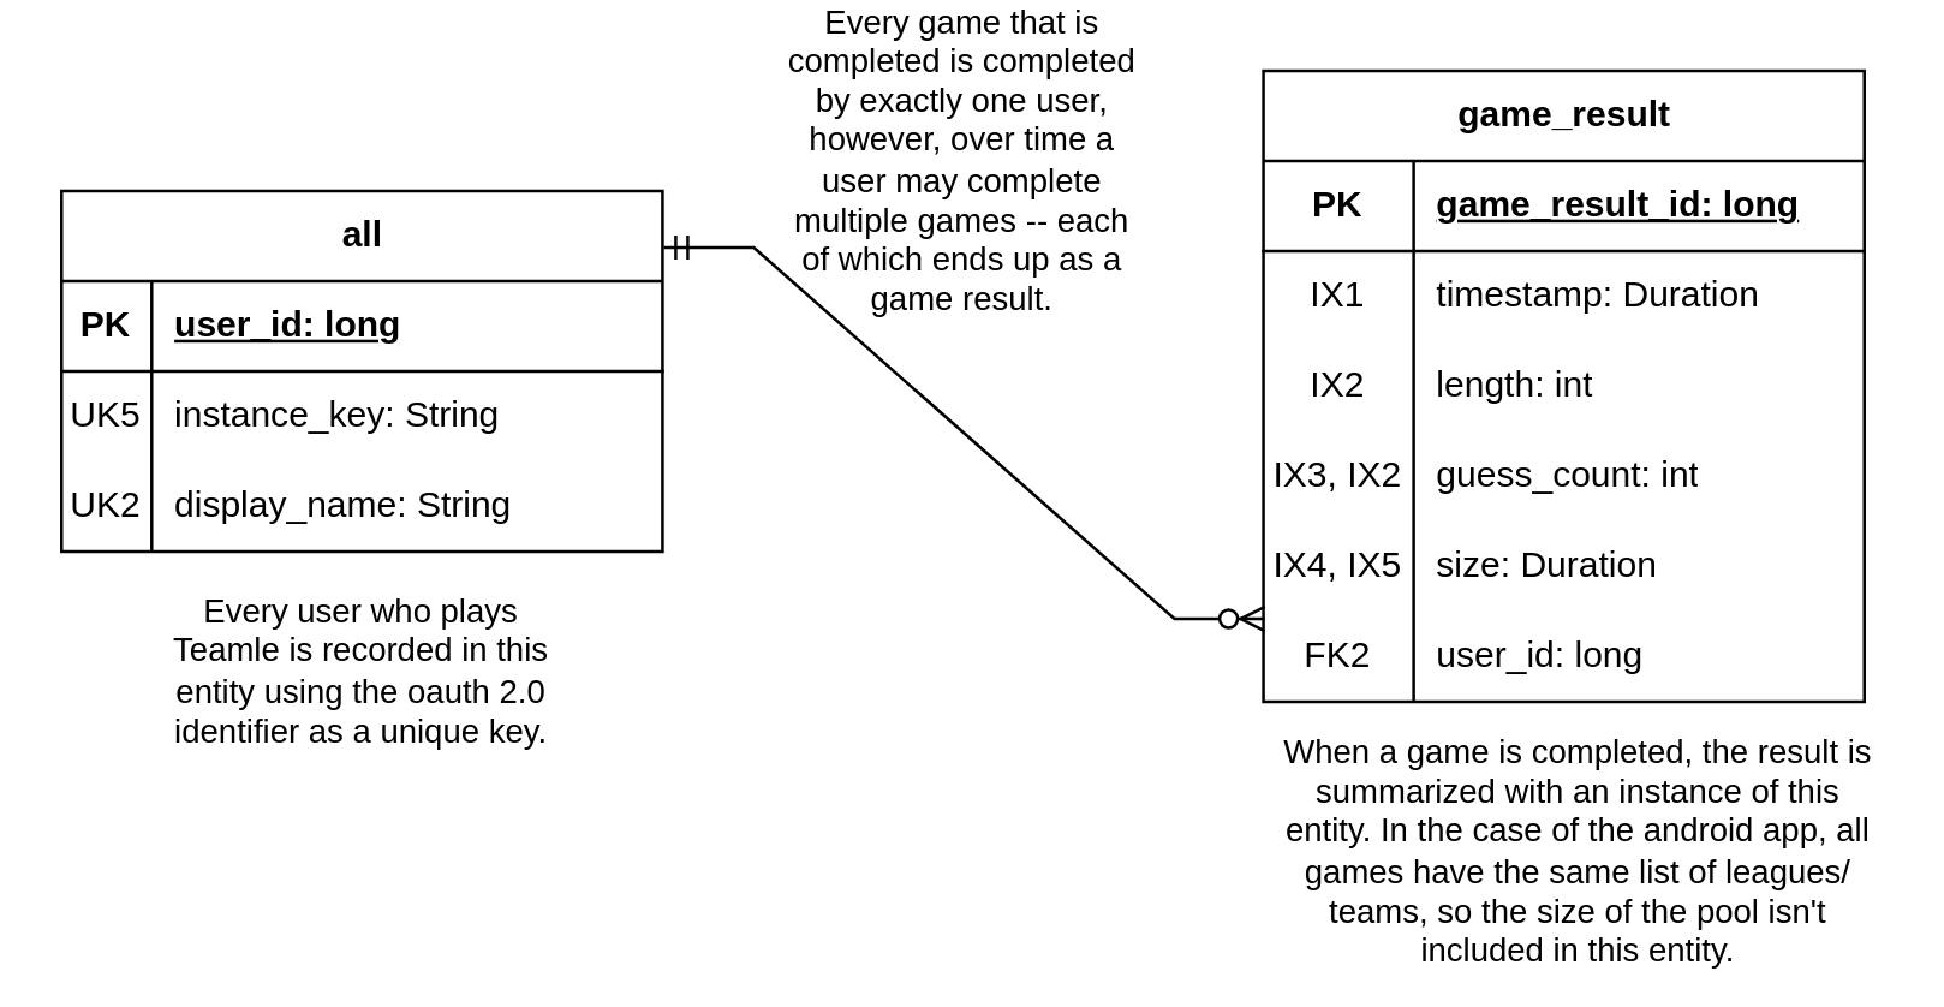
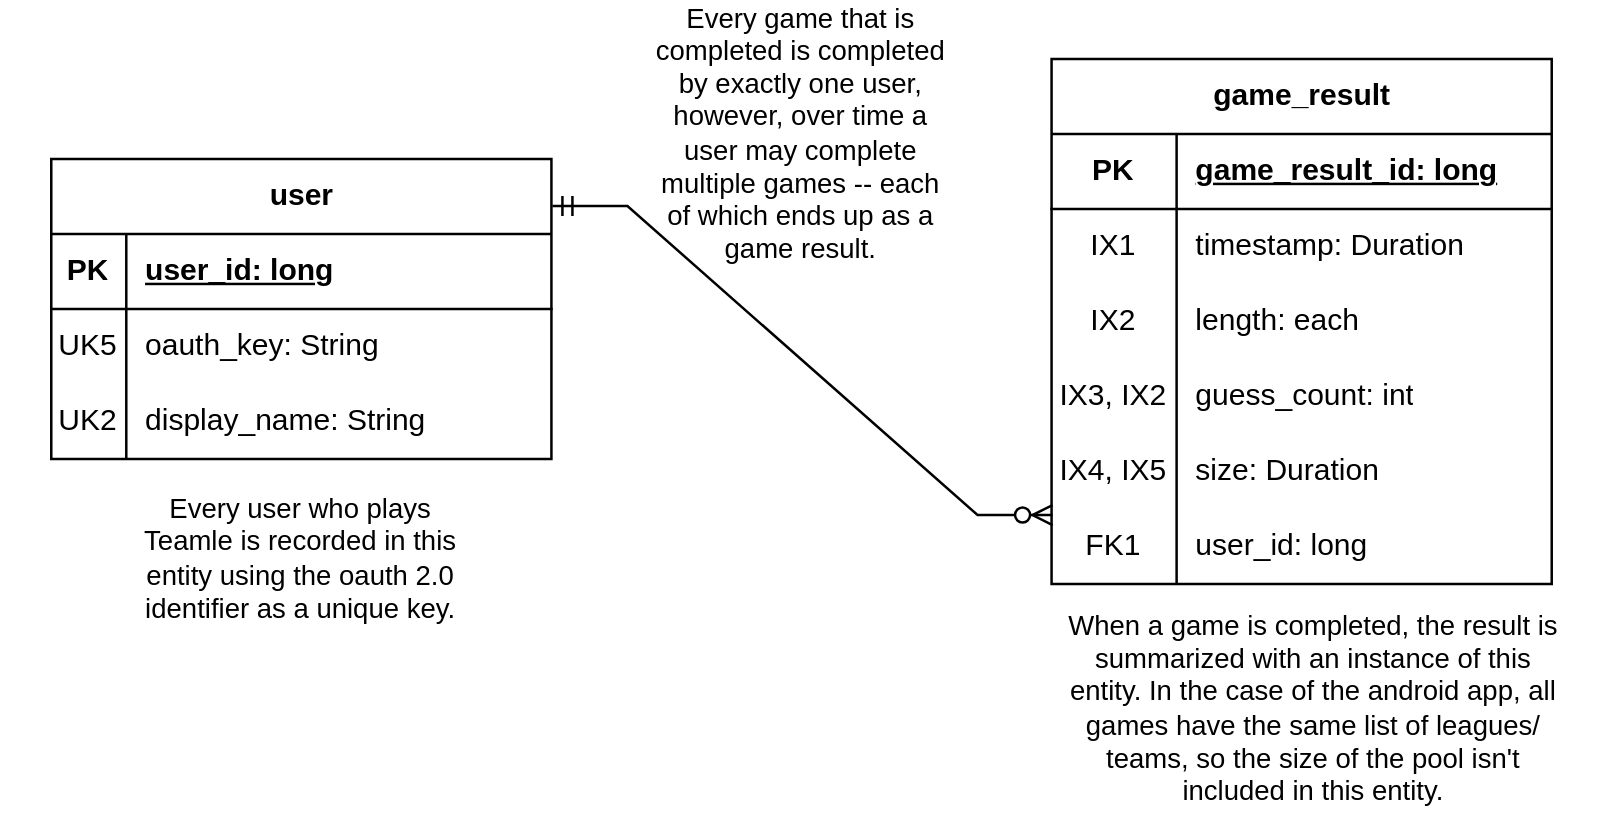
  <mxCell id="0" />
  <mxCell id="1" parent="0" />
- <mxCell id="2" value="all" style="shape=table;startSize=30;container=1;collapsible=1;childLayout=tableLayout;fixedRows=1;rowLines=0;fontStyle=1;align=center;resizeLast=1;html=1;" vertex="1" parent="1"><mxGeometry x="20" y="60" width="200" height="120" as="geometry" /></mxCell>
+ <mxCell id="2" value="user" style="shape=table;startSize=30;container=1;collapsible=1;childLayout=tableLayout;fixedRows=1;rowLines=0;fontStyle=1;align=center;resizeLast=1;html=1;" vertex="1" parent="1"><mxGeometry x="20" y="60" width="200" height="120" as="geometry" /></mxCell>
  <mxCell id="3" value="" style="shape=tableRow;horizontal=0;startSize=0;swimlaneHead=0;swimlaneBody=0;fillColor=none;collapsible=0;dropTarget=0;points=[[0,0.5],[1,0.5]];portConstraint=eastwest;top=0;left=0;right=0;bottom=1;" vertex="1" parent="2"><mxGeometry y="30" width="200" height="30" as="geometry" /></mxCell>
  <mxCell id="4" value="PK" style="shape=partialRectangle;connectable=0;fillColor=none;top=0;left=0;bottom=0;right=0;fontStyle=1;overflow=hidden;whiteSpace=wrap;html=1;" vertex="1" parent="3"><mxGeometry width="30" height="30" as="geometry"><mxRectangle width="30" height="30" as="alternateBounds" /></mxGeometry></mxCell>
  <mxCell id="5" value="user_id: long" style="shape=partialRectangle;connectable=0;fillColor=none;top=0;left=0;bottom=0;right=0;align=left;spacingLeft=6;fontStyle=5;overflow=hidden;whiteSpace=wrap;html=1;" vertex="1" parent="3"><mxGeometry x="30" width="170" height="30" as="geometry"><mxRectangle width="170" height="30" as="alternateBounds" /></mxGeometry></mxCell>
  <mxCell id="6" value="" style="shape=tableRow;horizontal=0;startSize=0;swimlaneHead=0;swimlaneBody=0;fillColor=none;collapsible=0;dropTarget=0;points=[[0,0.5],[1,0.5]];portConstraint=eastwest;top=0;left=0;right=0;bottom=0;" vertex="1" parent="2"><mxGeometry y="60" width="200" height="30" as="geometry" /></mxCell>
  <mxCell id="7" value="UK5" style="shape=partialRectangle;connectable=0;fillColor=none;top=0;left=0;bottom=0;right=0;editable=1;overflow=hidden;whiteSpace=wrap;html=1;" vertex="1" parent="6"><mxGeometry width="30" height="30" as="geometry"><mxRectangle width="30" height="30" as="alternateBounds" /></mxGeometry></mxCell>
- <mxCell id="8" value="instance_key: String" style="shape=partialRectangle;connectable=0;fillColor=none;top=0;left=0;bottom=0;right=0;align=left;spacingLeft=6;overflow=hidden;whiteSpace=wrap;html=1;" vertex="1" parent="6"><mxGeometry x="30" width="170" height="30" as="geometry"><mxRectangle width="170" height="30" as="alternateBounds" /></mxGeometry></mxCell>
+ <mxCell id="8" value="oauth_key: String" style="shape=partialRectangle;connectable=0;fillColor=none;top=0;left=0;bottom=0;right=0;align=left;spacingLeft=6;overflow=hidden;whiteSpace=wrap;html=1;" vertex="1" parent="6"><mxGeometry x="30" width="170" height="30" as="geometry"><mxRectangle width="170" height="30" as="alternateBounds" /></mxGeometry></mxCell>
  <mxCell id="9" value="" style="shape=tableRow;horizontal=0;startSize=0;swimlaneHead=0;swimlaneBody=0;fillColor=none;collapsible=0;dropTarget=0;points=[[0,0.5],[1,0.5]];portConstraint=eastwest;top=0;left=0;right=0;bottom=0;" vertex="1" parent="2"><mxGeometry y="90" width="200" height="30" as="geometry" /></mxCell>
  <mxCell id="10" value="UK2" style="shape=partialRectangle;connectable=0;fillColor=none;top=0;left=0;bottom=0;right=0;editable=1;overflow=hidden;whiteSpace=wrap;html=1;" vertex="1" parent="9"><mxGeometry width="30" height="30" as="geometry"><mxRectangle width="30" height="30" as="alternateBounds" /></mxGeometry></mxCell>
  <mxCell id="11" value="display_name: String" style="shape=partialRectangle;connectable=0;fillColor=none;top=0;left=0;bottom=0;right=0;align=left;spacingLeft=6;overflow=hidden;whiteSpace=wrap;html=1;" vertex="1" parent="9"><mxGeometry x="30" width="170" height="30" as="geometry"><mxRectangle width="170" height="30" as="alternateBounds" /></mxGeometry></mxCell>
  <mxCell id="12" value="game_result" style="shape=table;startSize=30;container=1;collapsible=1;childLayout=tableLayout;fixedRows=1;rowLines=0;fontStyle=1;align=center;resizeLast=1;html=1;" vertex="1" parent="1"><mxGeometry x="420" y="20" width="200" height="210" as="geometry" /></mxCell>
  <mxCell id="13" value="" style="shape=tableRow;horizontal=0;startSize=0;swimlaneHead=0;swimlaneBody=0;fillColor=none;collapsible=0;dropTarget=0;points=[[0,0.5],[1,0.5]];portConstraint=eastwest;top=0;left=0;right=0;bottom=1;" vertex="1" parent="12"><mxGeometry y="30" width="200" height="30" as="geometry" /></mxCell>
  <mxCell id="14" value="PK" style="shape=partialRectangle;connectable=0;fillColor=none;top=0;left=0;bottom=0;right=0;fontStyle=1;overflow=hidden;whiteSpace=wrap;html=1;" vertex="1" parent="13"><mxGeometry width="50" height="30" as="geometry"><mxRectangle width="50" height="30" as="alternateBounds" /></mxGeometry></mxCell>
  <mxCell id="15" value="game_result_id: long" style="shape=partialRectangle;connectable=0;fillColor=none;top=0;left=0;bottom=0;right=0;align=left;spacingLeft=6;fontStyle=5;overflow=hidden;whiteSpace=wrap;html=1;" vertex="1" parent="13"><mxGeometry x="50" width="150" height="30" as="geometry"><mxRectangle width="150" height="30" as="alternateBounds" /></mxGeometry></mxCell>
  <mxCell id="16" value="" style="shape=tableRow;horizontal=0;startSize=0;swimlaneHead=0;swimlaneBody=0;fillColor=none;collapsible=0;dropTarget=0;points=[[0,0.5],[1,0.5]];portConstraint=eastwest;top=0;left=0;right=0;bottom=0;" vertex="1" parent="12"><mxGeometry y="60" width="200" height="30" as="geometry" /></mxCell>
  <mxCell id="17" value="IX1" style="shape=partialRectangle;connectable=0;fillColor=none;top=0;left=0;bottom=0;right=0;editable=1;overflow=hidden;whiteSpace=wrap;html=1;" vertex="1" parent="16"><mxGeometry width="50" height="30" as="geometry"><mxRectangle width="50" height="30" as="alternateBounds" /></mxGeometry></mxCell>
  <mxCell id="18" value="timestamp: Duration" style="shape=partialRectangle;connectable=0;fillColor=none;top=0;left=0;bottom=0;right=0;align=left;spacingLeft=6;overflow=hidden;whiteSpace=wrap;html=1;" vertex="1" parent="16"><mxGeometry x="50" width="150" height="30" as="geometry"><mxRectangle width="150" height="30" as="alternateBounds" /></mxGeometry></mxCell>
  <mxCell id="19" value="" style="shape=tableRow;horizontal=0;startSize=0;swimlaneHead=0;swimlaneBody=0;fillColor=none;collapsible=0;dropTarget=0;points=[[0,0.5],[1,0.5]];portConstraint=eastwest;top=0;left=0;right=0;bottom=0;" vertex="1" parent="12"><mxGeometry y="90" width="200" height="30" as="geometry" /></mxCell>
  <mxCell id="20" value="IX2" style="shape=partialRectangle;connectable=0;fillColor=none;top=0;left=0;bottom=0;right=0;editable=1;overflow=hidden;whiteSpace=wrap;html=1;" vertex="1" parent="19"><mxGeometry width="50" height="30" as="geometry"><mxRectangle width="50" height="30" as="alternateBounds" /></mxGeometry></mxCell>
- <mxCell id="21" value="length: int" style="shape=partialRectangle;connectable=0;fillColor=none;top=0;left=0;bottom=0;right=0;align=left;spacingLeft=6;overflow=hidden;whiteSpace=wrap;html=1;" vertex="1" parent="19"><mxGeometry x="50" width="150" height="30" as="geometry"><mxRectangle width="150" height="30" as="alternateBounds" /></mxGeometry></mxCell>
+ <mxCell id="21" value="length: each" style="shape=partialRectangle;connectable=0;fillColor=none;top=0;left=0;bottom=0;right=0;align=left;spacingLeft=6;overflow=hidden;whiteSpace=wrap;html=1;" vertex="1" parent="19"><mxGeometry x="50" width="150" height="30" as="geometry"><mxRectangle width="150" height="30" as="alternateBounds" /></mxGeometry></mxCell>
  <mxCell id="22" value="" style="shape=tableRow;horizontal=0;startSize=0;swimlaneHead=0;swimlaneBody=0;fillColor=none;collapsible=0;dropTarget=0;points=[[0,0.5],[1,0.5]];portConstraint=eastwest;top=0;left=0;right=0;bottom=0;" vertex="1" parent="12"><mxGeometry y="120" width="200" height="30" as="geometry" /></mxCell>
  <mxCell id="23" value="IX3, IX2" style="shape=partialRectangle;connectable=0;fillColor=none;top=0;left=0;bottom=0;right=0;editable=1;overflow=hidden;whiteSpace=wrap;html=1;" vertex="1" parent="22"><mxGeometry width="50" height="30" as="geometry"><mxRectangle width="50" height="30" as="alternateBounds" /></mxGeometry></mxCell>
  <mxCell id="24" value="guess_count: int" style="shape=partialRectangle;connectable=0;fillColor=none;top=0;left=0;bottom=0;right=0;align=left;spacingLeft=6;overflow=hidden;whiteSpace=wrap;html=1;" vertex="1" parent="22"><mxGeometry x="50" width="150" height="30" as="geometry"><mxRectangle width="150" height="30" as="alternateBounds" /></mxGeometry></mxCell>
  <mxCell id="25" value="" style="shape=tableRow;horizontal=0;startSize=0;swimlaneHead=0;swimlaneBody=0;fillColor=none;collapsible=0;dropTarget=0;points=[[0,0.5],[1,0.5]];portConstraint=eastwest;top=0;left=0;right=0;bottom=0;" vertex="1" parent="12"><mxGeometry y="150" width="200" height="30" as="geometry" /></mxCell>
  <mxCell id="26" value="IX4, IX5" style="shape=partialRectangle;connectable=0;fillColor=none;top=0;left=0;bottom=0;right=0;editable=1;overflow=hidden;whiteSpace=wrap;html=1;" vertex="1" parent="25"><mxGeometry width="50" height="30" as="geometry"><mxRectangle width="50" height="30" as="alternateBounds" /></mxGeometry></mxCell>
  <mxCell id="27" value="size: Duration" style="shape=partialRectangle;connectable=0;fillColor=none;top=0;left=0;bottom=0;right=0;align=left;spacingLeft=6;overflow=hidden;whiteSpace=wrap;html=1;" vertex="1" parent="25"><mxGeometry x="50" width="150" height="30" as="geometry"><mxRectangle width="150" height="30" as="alternateBounds" /></mxGeometry></mxCell>
  <mxCell id="28" value="" style="shape=tableRow;horizontal=0;startSize=0;swimlaneHead=0;swimlaneBody=0;fillColor=none;collapsible=0;dropTarget=0;points=[[0,0.5],[1,0.5]];portConstraint=eastwest;top=0;left=0;right=0;bottom=0;" vertex="1" parent="12"><mxGeometry y="180" width="200" height="30" as="geometry" /></mxCell>
- <mxCell id="29" value="FK2" style="shape=partialRectangle;connectable=0;fillColor=none;top=0;left=0;bottom=0;right=0;editable=1;overflow=hidden;whiteSpace=wrap;html=1;" vertex="1" parent="28"><mxGeometry width="50" height="30" as="geometry"><mxRectangle width="50" height="30" as="alternateBounds" /></mxGeometry></mxCell>
+ <mxCell id="29" value="FK1" style="shape=partialRectangle;connectable=0;fillColor=none;top=0;left=0;bottom=0;right=0;editable=1;overflow=hidden;whiteSpace=wrap;html=1;" vertex="1" parent="28"><mxGeometry width="50" height="30" as="geometry"><mxRectangle width="50" height="30" as="alternateBounds" /></mxGeometry></mxCell>
  <mxCell id="30" value="user_id: long" style="shape=partialRectangle;connectable=0;fillColor=none;top=0;left=0;bottom=0;right=0;align=left;spacingLeft=6;overflow=hidden;whiteSpace=wrap;html=1;" vertex="1" parent="28"><mxGeometry x="50" width="150" height="30" as="geometry"><mxRectangle width="150" height="30" as="alternateBounds" /></mxGeometry></mxCell>
  <mxCell id="31" value="" style="edgeStyle=entityRelationEdgeStyle;fontSize=12;html=1;endArrow=ERzeroToMany;startArrow=ERmandOne;rounded=0;exitX=1.002;exitY=0.157;exitDx=0;exitDy=0;exitPerimeter=0;entryX=0.002;entryY=0.08;entryDx=0;entryDy=0;entryPerimeter=0;" edge="1" parent="1" source="2" target="28"><mxGeometry width="100" height="100" relative="1" as="geometry"><mxPoint x="320" y="160" as="sourcePoint" /><mxPoint x="420" y="210" as="targetPoint" /></mxGeometry></mxCell>
  <mxCell id="32" value="Every user who plays Teamle is recorded in this entity using the oauth 2.0 identifier as a unique key." style="whiteSpace=wrap;html=1;strokeColor=none;fillColor=none;fontSize=11;" vertex="1" parent="1"><mxGeometry x="50" y="180" width="140" height="80" as="geometry" /></mxCell>
  <mxCell id="33" value="When a game is completed, the result is summarized with an instance of this entity. In the case of the android app, all games have the same list of leagues/ teams, so the size of the pool isn't included in this entity." style="whiteSpace=wrap;html=1;strokeColor=none;fillColor=none;fontSize=11;" vertex="1" parent="1"><mxGeometry x="425" y="250" width="200" height="60" as="geometry" /></mxCell>
  <mxCell id="34" value="Every game that is completed is completed by exactly one user, however, over time a user may complete multiple games -- each of which ends up as a game result." style="whiteSpace=wrap;html=1;fontSize=11;fillColor=none;strokeColor=none;" vertex="1" parent="1"><mxGeometry x="260" y="20" width="120" height="60" as="geometry" /></mxCell>
